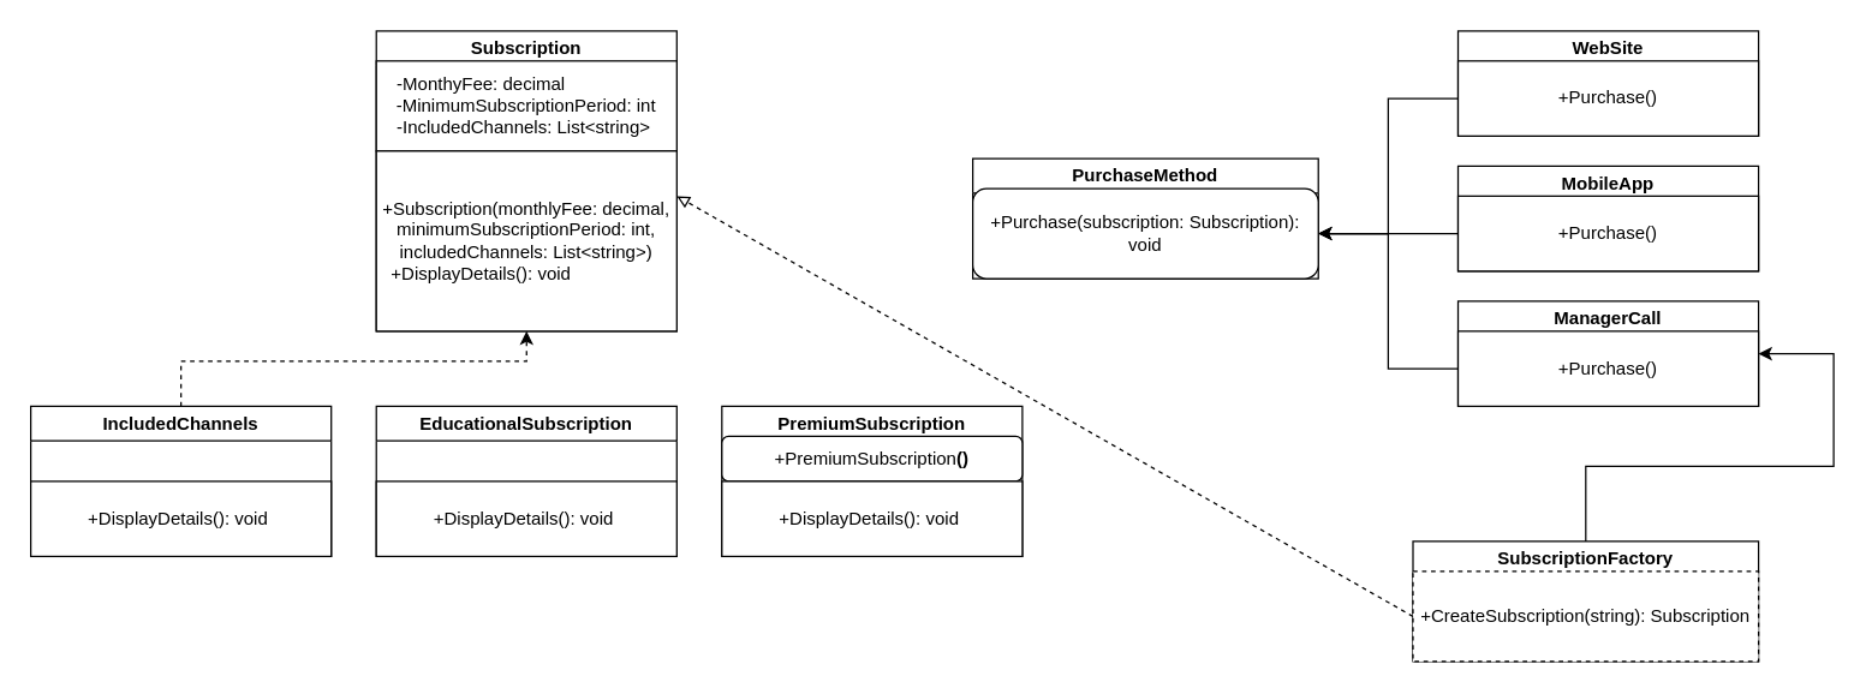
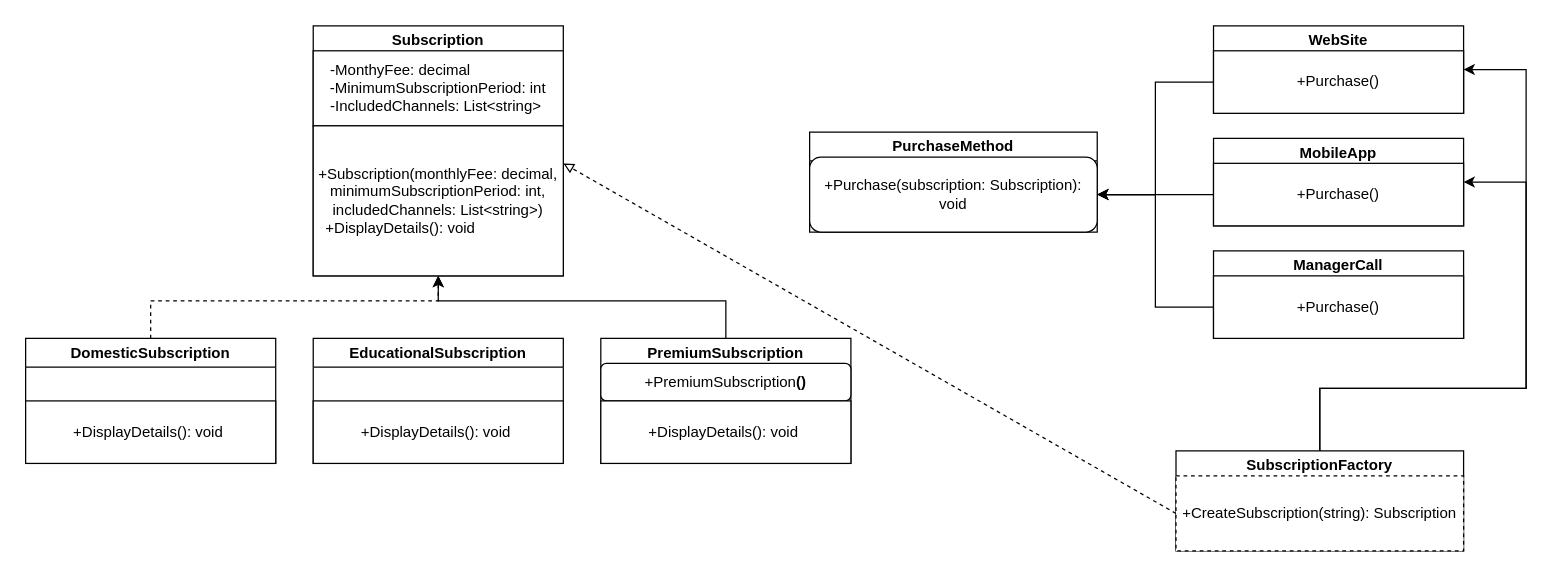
  <mxCell id="0" />
  <mxCell id="1" parent="0" />
  <mxCell id="2" value="Subscription" style="swimlane;whiteSpace=wrap;html=1;" vertex="1" parent="1"><mxGeometry x="250" width="200" height="200" as="geometry" y="20" /></mxCell>
  <mxCell id="3" value="-MonthyFee: decimal&amp;nbsp; &amp;nbsp; &amp;nbsp; &amp;nbsp; &amp;nbsp; &amp;nbsp; &amp;nbsp; &amp;nbsp; &amp;nbsp;&amp;nbsp;&lt;div&gt;-MinimumSubscriptionPeriod: int&lt;/div&gt;&lt;div&gt;-IncludedChannels: List&amp;lt;string&amp;gt;&amp;nbsp;&lt;/div&gt;" style="rounded=0;whiteSpace=wrap;html=1;" vertex="1" parent="2"><mxGeometry y="20" width="200" height="60" as="geometry" /></mxCell>
  <mxCell id="4" value="+Subscription(monthlyFee: decimal, minimumSubscriptionPeriod: int, includedChannels: List&amp;lt;string&amp;gt;)&lt;div&gt;+DisplayDetails(): void&amp;nbsp; &amp;nbsp; &amp;nbsp; &amp;nbsp; &amp;nbsp; &amp;nbsp; &amp;nbsp; &amp;nbsp; &amp;nbsp;&amp;nbsp;&lt;/div&gt;" style="rounded=0;whiteSpace=wrap;html=1;" vertex="1" parent="2"><mxGeometry y="80" width="200" height="120" as="geometry" /></mxCell>
  <mxCell id="5" style="edgeStyle=orthogonalEdgeStyle;rounded=0;orthogonalLoop=1;jettySize=auto;html=1;entryX=0.5;entryY=1;entryDx=0;entryDy=0;dashed=1;" edge="1" parent="1" source="6" target="2"><mxGeometry relative="1" as="geometry"><Array as="points"><mxPoint x="120" y="240" /><mxPoint x="350" y="240" /></Array></mxGeometry></mxCell>
- <mxCell id="6" value="IncludedChannels" style="swimlane;whiteSpace=wrap;html=1;" vertex="1" parent="1"><mxGeometry x="20" y="270" width="200" height="100" as="geometry" /></mxCell>
+ <mxCell id="6" value="DomesticSubscription" style="swimlane;whiteSpace=wrap;html=1;" vertex="1" parent="1"><mxGeometry x="20" y="270" width="200" height="100" as="geometry" /></mxCell>
  <mxCell id="7" value="+DisplayDetails(): void&amp;nbsp;" style="rounded=0;whiteSpace=wrap;html=1;" vertex="1" parent="6"><mxGeometry y="50" width="200" height="50" as="geometry" /></mxCell>
  <mxCell id="8" value="EducationalSubscription" style="swimlane;whiteSpace=wrap;html=1;" vertex="1" parent="1"><mxGeometry x="250" y="270" width="200" height="100" as="geometry" /></mxCell>
  <mxCell id="9" value="+DisplayDetails(): void&amp;nbsp;" style="rounded=0;whiteSpace=wrap;html=1;" vertex="1" parent="8"><mxGeometry y="50" width="200" height="50" as="geometry" /></mxCell>
+ <mxCell id="10" style="edgeStyle=orthogonalEdgeStyle;rounded=0;orthogonalLoop=1;jettySize=auto;html=1;entryX=0.5;entryY=1;entryDx=0;entryDy=0;" edge="1" parent="1" source="11" target="2"><mxGeometry relative="1" as="geometry"><Array as="points"><mxPoint x="580" y="240" /><mxPoint x="350" y="240" /></Array></mxGeometry></mxCell>
  <mxCell id="11" value="PremiumSubscription" style="swimlane;whiteSpace=wrap;html=1;" vertex="1" parent="1"><mxGeometry x="480" y="270" width="200" height="100" as="geometry"><mxRectangle x="430" y="250" width="150" height="30" as="alternateBounds" /></mxGeometry></mxCell>
  <mxCell id="12" value="+PremiumSubscription&lt;span style=&quot;font-weight: 700;&quot;&gt;()&lt;/span&gt;" style="whiteSpace=wrap;html=1;rounded=1;" vertex="1" parent="11"><mxGeometry y="20" width="200" height="30" as="geometry" /></mxCell>
  <mxCell id="13" value="+DisplayDetails(): void&amp;nbsp;" style="rounded=0;whiteSpace=wrap;html=1;" vertex="1" parent="11"><mxGeometry y="50" width="200" height="50" as="geometry" /></mxCell>
  <mxCell id="14" value="WebSite" style="swimlane;whiteSpace=wrap;html=1;" vertex="1" parent="1"><mxGeometry x="970" width="200" height="70" as="geometry" y="20" /></mxCell>
  <mxCell id="15" value="+Purchase()" style="rounded=0;whiteSpace=wrap;html=1;" vertex="1" parent="14"><mxGeometry y="20" width="200" height="50" as="geometry" /></mxCell>
  <mxCell id="16" value="MobileApp" style="swimlane;whiteSpace=wrap;html=1;" vertex="1" parent="1"><mxGeometry x="970" y="110" width="200" height="70" as="geometry" /></mxCell>
  <mxCell id="17" value="+Purchase()" style="rounded=0;whiteSpace=wrap;html=1;" vertex="1" parent="16"><mxGeometry y="20" width="200" height="50" as="geometry" /></mxCell>
  <mxCell id="18" value="ManagerCall" style="swimlane;whiteSpace=wrap;html=1;" vertex="1" parent="1"><mxGeometry x="970" y="200" width="200" height="70" as="geometry" /></mxCell>
  <mxCell id="19" value="+Purchase()" style="rounded=0;whiteSpace=wrap;html=1;" vertex="1" parent="18"><mxGeometry y="20" width="200" height="50" as="geometry" /></mxCell>
  <mxCell id="20" value="PurchaseMethod" style="swimlane;whiteSpace=wrap;html=1;" vertex="1" parent="1"><mxGeometry x="647" y="105" width="230" height="80" as="geometry" /></mxCell>
  <mxCell id="21" value="+Purchase(subscription: Subscription): void" style="whiteSpace=wrap;html=1;rounded=1;" vertex="1" parent="20"><mxGeometry y="20" width="230" height="60" as="geometry" /></mxCell>
  <mxCell id="22" style="edgeStyle=orthogonalEdgeStyle;rounded=0;orthogonalLoop=1;jettySize=auto;html=1;entryX=1;entryY=0.5;entryDx=0;entryDy=0;" edge="1" parent="1" source="15" target="21"><mxGeometry relative="1" as="geometry" /></mxCell>
  <mxCell id="23" style="edgeStyle=orthogonalEdgeStyle;rounded=0;orthogonalLoop=1;jettySize=auto;html=1;entryX=1;entryY=0.5;entryDx=0;entryDy=0;" edge="1" parent="1" source="17" target="21"><mxGeometry relative="1" as="geometry" /></mxCell>
  <mxCell id="24" style="edgeStyle=orthogonalEdgeStyle;rounded=0;orthogonalLoop=1;jettySize=auto;html=1;entryX=1;entryY=0.5;entryDx=0;entryDy=0;" edge="1" parent="1" source="19" target="21"><mxGeometry relative="1" as="geometry" /></mxCell>
- <mxCell id="25" style="edgeStyle=orthogonalEdgeStyle;rounded=0;orthogonalLoop=1;jettySize=auto;html=1;entryX=1;entryY=0.5;entryDx=0;entryDy=0;" edge="1" parent="1" source="28" target="18"><mxGeometry relative="1" as="geometry"><Array as="points"><mxPoint x="1055" y="310" /><mxPoint x="1220" y="310" /><mxPoint x="1220" y="235" /></Array></mxGeometry></mxCell>
+ <mxCell id="26" style="edgeStyle=orthogonalEdgeStyle;rounded=0;orthogonalLoop=1;jettySize=auto;html=1;entryX=1;entryY=0.5;entryDx=0;entryDy=0;" edge="1" parent="1" source="28" target="16"><mxGeometry relative="1" as="geometry"><Array as="points"><mxPoint x="1055" y="310" /><mxPoint x="1220" y="310" /><mxPoint x="1220" y="145" /></Array></mxGeometry></mxCell>
+ <mxCell id="27" style="edgeStyle=orthogonalEdgeStyle;rounded=0;orthogonalLoop=1;jettySize=auto;html=1;entryX=1;entryY=0.5;entryDx=0;entryDy=0;" edge="1" parent="1" source="28" target="14"><mxGeometry relative="1" as="geometry"><Array as="points"><mxPoint x="1055" y="310" /><mxPoint x="1220" y="310" /><mxPoint x="1220" y="55" /></Array></mxGeometry></mxCell>
  <mxCell id="28" value="SubscriptionFactory" style="swimlane;whiteSpace=wrap;html=1;" vertex="1" parent="1"><mxGeometry x="940" y="360" width="230" height="80" as="geometry" /></mxCell>
  <mxCell id="29" value="+CreateSubscription(string): Subscription" style="rounded=0;whiteSpace=wrap;html=1;dashed=1;" vertex="1" parent="28"><mxGeometry y="20" width="230" height="60" as="geometry" /></mxCell>
  <mxCell id="30" value="" style="endArrow=block;dashed=1;html=1;rounded=0;endFill=0;exitX=0;exitY=0.5;exitDx=0;exitDy=0;entryX=1;entryY=0.25;entryDx=0;entryDy=0;" edge="1" parent="1" source="29" target="4"><mxGeometry width="50" height="50" relative="1" as="geometry"><mxPoint x="850" y="480" as="sourcePoint" /><mxPoint x="780" y="320" as="targetPoint" /></mxGeometry></mxCell>
